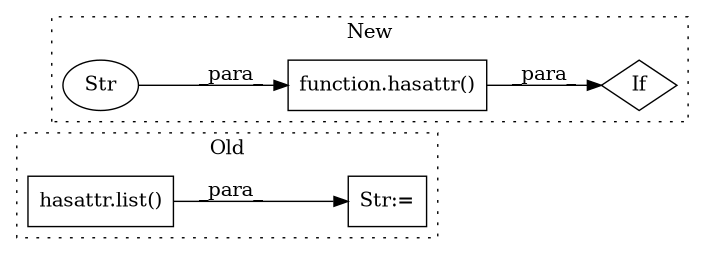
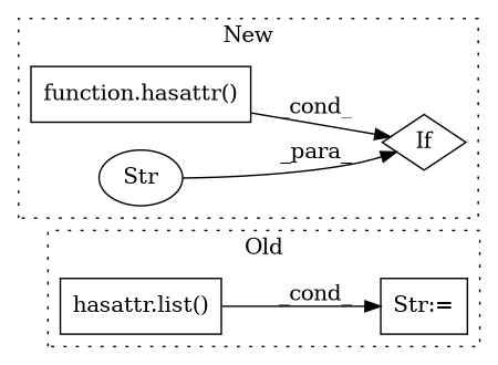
  digraph {
    rankdir=LR
    node [a=75 l="8,1" s="1450,1469" shape=box]
    n1 [l="5,1" label="hasattr.list()" s="136,147"]
    n2 [a=68 l=3 label="Str:=" s=133]
    n3 [label="function.hasattr()"]
    n4 [a=66 l=8 label=Str s=1461 shape=ellipse]
    n5 [a=96 label=If shape=diamond]
    subgraph cluster_1 {
      label=Old
      style=dotted
      n1
      n2
    }
    subgraph cluster_2 {
      label=New
      style=dotted
      n3
      n4
      n5
    }
-   n1 -> n2 [label=_para_]
-   n3 -> n5 [label=_para_]
-   n4 -> n3 [label=_para_]
+   n1 -> n2 [label=_cond_]
+   n3 -> n5 [label=_cond_]
+   n4 -> n5 [label=_para_]
  }
